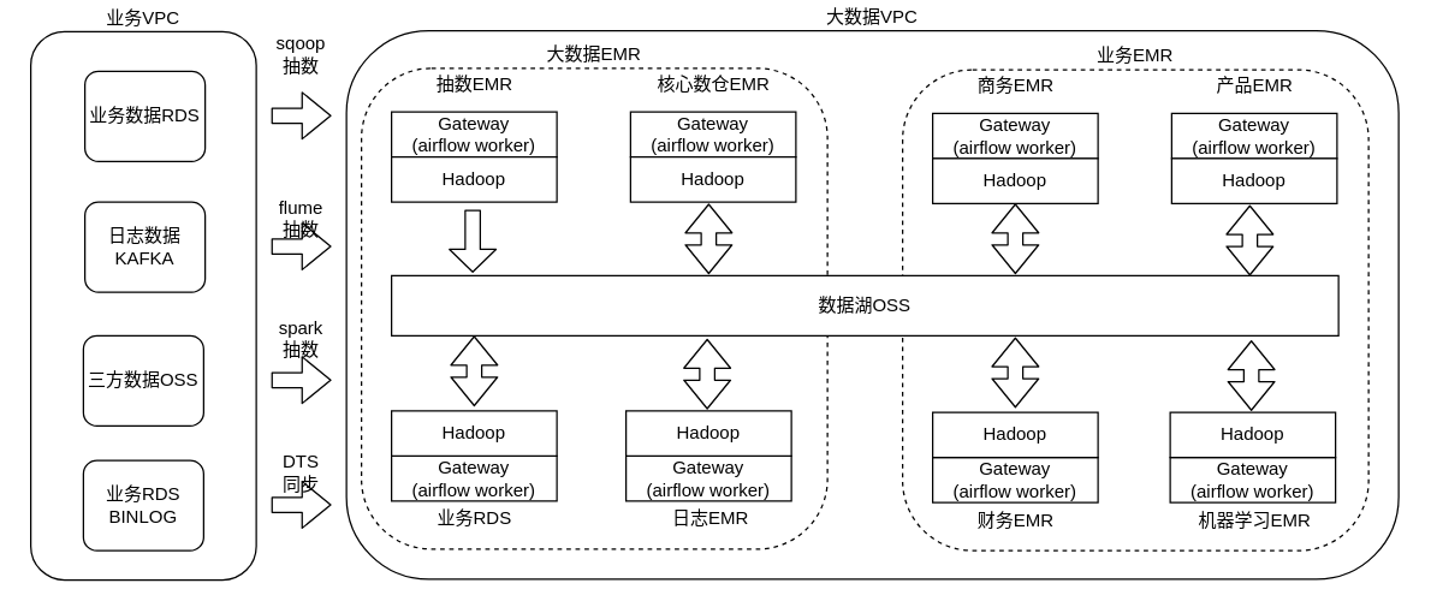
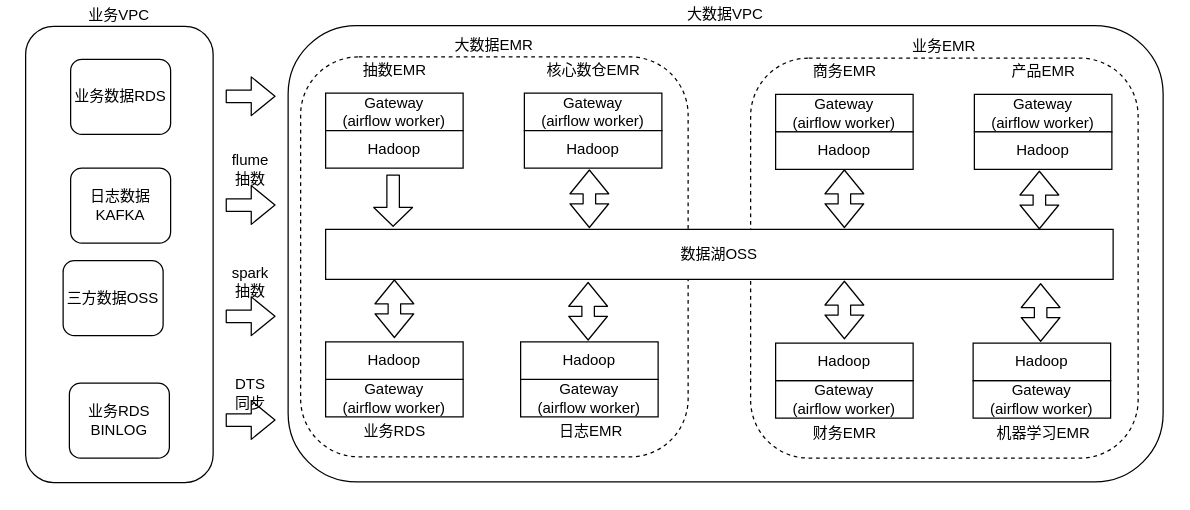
  <mxCell id="0" />
  <mxCell id="1" parent="0" />
  <mxCell id="2" value="业务VPC" style="rounded=1;whiteSpace=wrap;html=1;labelPosition=center;verticalLabelPosition=top;align=center;verticalAlign=bottom;" parent="1" vertex="1"><mxGeometry x="20" y="20.5" width="150" height="365" as="geometry" /></mxCell>
  <mxCell id="3" value="大数据VPC" style="rounded=1;whiteSpace=wrap;html=1;labelPosition=center;verticalLabelPosition=top;align=center;verticalAlign=bottom;" parent="1" vertex="1"><mxGeometry x="230" y="20" width="700" height="365" as="geometry" /></mxCell>
  <mxCell id="4" value="业务EMR" style="rounded=1;whiteSpace=wrap;html=1;dashed=1;labelPosition=center;verticalLabelPosition=top;align=center;verticalAlign=bottom;" parent="1" vertex="1"><mxGeometry x="600" y="46" width="310" height="320" as="geometry" /></mxCell>
  <mxCell id="5" value="" style="group" parent="1" vertex="1" connectable="0"><mxGeometry x="620" y="47" width="110" height="88" as="geometry" /></mxCell>
  <mxCell id="6" value="Gateway&lt;br&gt;(airflow worker)" style="rounded=0;whiteSpace=wrap;html=1;" parent="5" vertex="1"><mxGeometry y="28" width="110" height="30" as="geometry" /></mxCell>
  <mxCell id="7" value="Hadoop" style="rounded=0;whiteSpace=wrap;html=1;" parent="5" vertex="1"><mxGeometry y="58" width="110" height="30" as="geometry" /></mxCell>
  <mxCell id="8" value="商务EMR" style="text;html=1;strokeColor=none;fillColor=none;align=center;verticalAlign=middle;whiteSpace=wrap;rounded=0;" parent="5" vertex="1"><mxGeometry x="27.5" width="55" height="20" as="geometry" /></mxCell>
  <mxCell id="9" value="" style="group" parent="1" vertex="1" connectable="0"><mxGeometry x="779" y="47" width="110" height="88" as="geometry" /></mxCell>
  <mxCell id="10" value="Gateway&lt;br&gt;(airflow worker)" style="rounded=0;whiteSpace=wrap;html=1;" parent="9" vertex="1"><mxGeometry y="28" width="110" height="30" as="geometry" /></mxCell>
  <mxCell id="11" value="Hadoop" style="rounded=0;whiteSpace=wrap;html=1;" parent="9" vertex="1"><mxGeometry y="58" width="110" height="30" as="geometry" /></mxCell>
  <mxCell id="12" value="产品EMR" style="text;html=1;strokeColor=none;fillColor=none;align=center;verticalAlign=middle;whiteSpace=wrap;rounded=0;" parent="9" vertex="1"><mxGeometry x="14" width="82.5" height="20" as="geometry" /></mxCell>
  <mxCell id="13" value="" style="shape=flexArrow;endArrow=classic;startArrow=classic;html=1;" parent="1" edge="1"><mxGeometry width="50" height="50" relative="1" as="geometry"><mxPoint x="831" y="183" as="sourcePoint" /><mxPoint x="831" y="136" as="targetPoint" /></mxGeometry></mxCell>
  <mxCell id="14" value="" style="shape=flexArrow;endArrow=classic;startArrow=classic;html=1;" parent="1" edge="1"><mxGeometry width="50" height="50" relative="1" as="geometry"><mxPoint x="675" y="271" as="sourcePoint" /><mxPoint x="675" y="224" as="targetPoint" /></mxGeometry></mxCell>
  <mxCell id="15" value="" style="group" parent="1" vertex="1" connectable="0"><mxGeometry x="620" y="274" width="110" height="82" as="geometry" /></mxCell>
  <mxCell id="16" value="Gateway&lt;br&gt;(airflow worker)" style="rounded=0;whiteSpace=wrap;html=1;" parent="15" vertex="1"><mxGeometry y="30" width="110" height="30" as="geometry" /></mxCell>
  <mxCell id="17" value="Hadoop" style="rounded=0;whiteSpace=wrap;html=1;" parent="15" vertex="1"><mxGeometry width="110" height="30" as="geometry" /></mxCell>
  <mxCell id="18" value="财务EMR" style="text;html=1;strokeColor=none;fillColor=none;align=center;verticalAlign=middle;whiteSpace=wrap;rounded=0;" parent="15" vertex="1"><mxGeometry x="27.5" y="62" width="55" height="20" as="geometry" /></mxCell>
  <mxCell id="19" value="" style="group" parent="1" vertex="1" connectable="0"><mxGeometry x="778" y="274" width="110" height="82" as="geometry" /></mxCell>
  <mxCell id="20" value="Gateway&lt;br&gt;(airflow worker)" style="rounded=0;whiteSpace=wrap;html=1;" parent="19" vertex="1"><mxGeometry y="30" width="110" height="30" as="geometry" /></mxCell>
  <mxCell id="21" value="Hadoop" style="rounded=0;whiteSpace=wrap;html=1;" parent="19" vertex="1"><mxGeometry width="110" height="30" as="geometry" /></mxCell>
  <mxCell id="22" value="机器学习EMR" style="text;html=1;strokeColor=none;fillColor=none;align=center;verticalAlign=middle;whiteSpace=wrap;rounded=0;" parent="19" vertex="1"><mxGeometry x="15" y="62" width="82.5" height="20" as="geometry" /></mxCell>
  <mxCell id="23" value="" style="shape=flexArrow;endArrow=classic;startArrow=classic;html=1;" parent="1" edge="1"><mxGeometry width="50" height="50" relative="1" as="geometry"><mxPoint x="832" y="273" as="sourcePoint" /><mxPoint x="832" y="226" as="targetPoint" /></mxGeometry></mxCell>
  <mxCell id="24" value="大数据EMR" style="rounded=1;whiteSpace=wrap;html=1;dashed=1;labelPosition=center;verticalLabelPosition=top;align=center;verticalAlign=bottom;" parent="1" vertex="1"><mxGeometry x="240" y="45" width="310" height="320" as="geometry" /></mxCell>
  <mxCell id="25" value="数据湖OSS" style="rounded=0;whiteSpace=wrap;html=1;" parent="1" vertex="1"><mxGeometry x="260" y="183" width="630" height="40" as="geometry" /></mxCell>
  <mxCell id="26" value="" style="shape=flexArrow;endArrow=classic;html=1;width=10;endSize=4.67;" parent="1" edge="1"><mxGeometry width="50" height="50" relative="1" as="geometry"><mxPoint x="314" y="139" as="sourcePoint" /><mxPoint x="314" y="181" as="targetPoint" /></mxGeometry></mxCell>
  <mxCell id="27" value="" style="group" parent="1" vertex="1" connectable="0"><mxGeometry x="260" y="46" width="110" height="88" as="geometry" /></mxCell>
  <mxCell id="28" value="Gateway&lt;br&gt;(airflow worker)" style="rounded=0;whiteSpace=wrap;html=1;" parent="27" vertex="1"><mxGeometry y="28" width="110" height="30" as="geometry" /></mxCell>
  <mxCell id="29" value="Hadoop" style="rounded=0;whiteSpace=wrap;html=1;" parent="27" vertex="1"><mxGeometry y="58" width="110" height="30" as="geometry" /></mxCell>
  <mxCell id="30" value="抽数EMR" style="text;html=1;strokeColor=none;fillColor=none;align=center;verticalAlign=middle;whiteSpace=wrap;rounded=0;" parent="27" vertex="1"><mxGeometry x="27.5" width="55" height="20" as="geometry" /></mxCell>
  <mxCell id="31" value="" style="group" parent="1" vertex="1" connectable="0"><mxGeometry x="419" y="46" width="110" height="88" as="geometry" /></mxCell>
  <mxCell id="32" value="Gateway&lt;br&gt;(airflow worker)" style="rounded=0;whiteSpace=wrap;html=1;" parent="31" vertex="1"><mxGeometry y="28" width="110" height="30" as="geometry" /></mxCell>
  <mxCell id="33" value="Hadoop" style="rounded=0;whiteSpace=wrap;html=1;" parent="31" vertex="1"><mxGeometry y="58" width="110" height="30" as="geometry" /></mxCell>
  <mxCell id="34" value="核心数仓EMR" style="text;html=1;strokeColor=none;fillColor=none;align=center;verticalAlign=middle;whiteSpace=wrap;rounded=0;" parent="31" vertex="1"><mxGeometry x="14" width="82.5" height="20" as="geometry" /></mxCell>
  <mxCell id="35" value="" style="shape=flexArrow;endArrow=classic;startArrow=classic;html=1;" parent="1" edge="1"><mxGeometry width="50" height="50" relative="1" as="geometry"><mxPoint x="471" y="182" as="sourcePoint" /><mxPoint x="471" y="135" as="targetPoint" /></mxGeometry></mxCell>
  <mxCell id="36" value="" style="shape=flexArrow;endArrow=classic;startArrow=classic;html=1;" parent="1" edge="1"><mxGeometry width="50" height="50" relative="1" as="geometry"><mxPoint x="315" y="270" as="sourcePoint" /><mxPoint x="315" y="223" as="targetPoint" /></mxGeometry></mxCell>
  <mxCell id="37" value="" style="group" parent="1" vertex="1" connectable="0"><mxGeometry x="260" y="273" width="110" height="82" as="geometry" /></mxCell>
  <mxCell id="38" value="Gateway&lt;br&gt;(airflow worker)" style="rounded=0;whiteSpace=wrap;html=1;" parent="37" vertex="1"><mxGeometry y="30" width="110" height="30" as="geometry" /></mxCell>
  <mxCell id="39" value="Hadoop" style="rounded=0;whiteSpace=wrap;html=1;" parent="37" vertex="1"><mxGeometry width="110" height="30" as="geometry" /></mxCell>
  <mxCell id="40" value="业务RDS" style="text;html=1;strokeColor=none;fillColor=none;align=center;verticalAlign=middle;whiteSpace=wrap;rounded=0;" parent="37" vertex="1"><mxGeometry x="27.5" y="62" width="55" height="20" as="geometry" /></mxCell>
  <mxCell id="41" value="" style="group" parent="1" vertex="1" connectable="0"><mxGeometry x="416" y="273" width="110" height="82" as="geometry" /></mxCell>
  <mxCell id="42" value="Gateway&lt;br&gt;(airflow worker)" style="rounded=0;whiteSpace=wrap;html=1;" parent="41" vertex="1"><mxGeometry y="30" width="110" height="30" as="geometry" /></mxCell>
  <mxCell id="43" value="Hadoop" style="rounded=0;whiteSpace=wrap;html=1;" parent="41" vertex="1"><mxGeometry width="110" height="30" as="geometry" /></mxCell>
  <mxCell id="44" value="日志EMR" style="text;html=1;strokeColor=none;fillColor=none;align=center;verticalAlign=middle;whiteSpace=wrap;rounded=0;" parent="41" vertex="1"><mxGeometry x="15" y="62" width="82.5" height="20" as="geometry" /></mxCell>
  <mxCell id="45" value="" style="shape=flexArrow;endArrow=classic;startArrow=classic;html=1;" parent="1" edge="1"><mxGeometry width="50" height="50" relative="1" as="geometry"><mxPoint x="470" y="272" as="sourcePoint" /><mxPoint x="470" y="225" as="targetPoint" /></mxGeometry></mxCell>
  <mxCell id="46" value="业务数据RDS" style="rounded=1;whiteSpace=wrap;html=1;" parent="1" vertex="1"><mxGeometry x="56" y="47" width="80" height="60" as="geometry" /></mxCell>
- <mxCell id="47" value="三方数据OSS" style="rounded=1;whiteSpace=wrap;html=1;" parent="1" vertex="1"><mxGeometry x="55" y="223" width="80" height="60" as="geometry" /></mxCell>
+ <mxCell id="47" value="三方数据OSS" style="rounded=1;whiteSpace=wrap;html=1;" parent="1" vertex="1"><mxGeometry x="50" y="208" width="80" height="60" as="geometry" /></mxCell>
  <mxCell id="48" value="" style="shape=flexArrow;endArrow=classic;html=1;" parent="1" edge="1"><mxGeometry width="50" height="50" relative="1" as="geometry"><mxPoint x="180" y="163.5" as="sourcePoint" /><mxPoint x="220" y="163.5" as="targetPoint" /></mxGeometry></mxCell>
  <mxCell id="49" value="" style="shape=flexArrow;endArrow=classic;html=1;" parent="1" edge="1"><mxGeometry width="50" height="50" relative="1" as="geometry"><mxPoint x="180" y="76.5" as="sourcePoint" /><mxPoint x="220" y="76.5" as="targetPoint" /></mxGeometry></mxCell>
- <mxCell id="50" value="sqoop抽数" style="text;html=1;strokeColor=none;fillColor=none;align=center;verticalAlign=middle;whiteSpace=wrap;rounded=0;" parent="1" vertex="1"><mxGeometry x="180" y="26" width="40" height="20" as="geometry" /></mxCell>
- <mxCell id="51" value="flume抽数" style="text;html=1;strokeColor=none;fillColor=none;align=center;verticalAlign=middle;whiteSpace=wrap;rounded=0;" parent="1" vertex="1"><mxGeometry x="180" y="135" width="40" height="20" as="geometry" /></mxCell>
+ <mxCell id="51" value="flume抽数" style="text;html=1;strokeColor=none;fillColor=none;align=center;verticalAlign=middle;whiteSpace=wrap;rounded=0;" parent="1" vertex="1"><mxGeometry x="180" y="125" width="40" height="20" as="geometry" /></mxCell>
  <mxCell id="52" value="日志数据KAFKA" style="rounded=1;whiteSpace=wrap;html=1;" parent="1" vertex="1"><mxGeometry x="56" y="134" width="80" height="60" as="geometry" /></mxCell>
  <mxCell id="53" value="业务RDS BINLOG" style="rounded=1;whiteSpace=wrap;html=1;" parent="1" vertex="1"><mxGeometry x="55" y="306" width="80" height="60" as="geometry" /></mxCell>
  <mxCell id="54" value="" style="shape=flexArrow;endArrow=classic;startArrow=classic;html=1;" parent="1" edge="1"><mxGeometry width="50" height="50" relative="1" as="geometry"><mxPoint x="675" y="182" as="sourcePoint" /><mxPoint x="675" y="135" as="targetPoint" /></mxGeometry></mxCell>
  <mxCell id="55" value="" style="shape=flexArrow;endArrow=classic;html=1;" edge="1" parent="1"><mxGeometry width="50" height="50" relative="1" as="geometry"><mxPoint x="180" y="252.5" as="sourcePoint" /><mxPoint x="220" y="252.5" as="targetPoint" /></mxGeometry></mxCell>
  <mxCell id="56" value="spark抽数" style="text;html=1;strokeColor=none;fillColor=none;align=center;verticalAlign=middle;whiteSpace=wrap;rounded=0;" vertex="1" parent="1"><mxGeometry x="180" y="215" width="40" height="20" as="geometry" /></mxCell>
  <mxCell id="57" value="" style="shape=flexArrow;endArrow=classic;html=1;" edge="1" parent="1"><mxGeometry width="50" height="50" relative="1" as="geometry"><mxPoint x="180" y="335.5" as="sourcePoint" /><mxPoint x="220" y="335.5" as="targetPoint" /></mxGeometry></mxCell>
  <mxCell id="58" value="DTS&lt;br&gt;同步" style="text;html=1;strokeColor=none;fillColor=none;align=center;verticalAlign=middle;whiteSpace=wrap;rounded=0;" vertex="1" parent="1"><mxGeometry x="180" y="304" width="40" height="20" as="geometry" /></mxCell>
